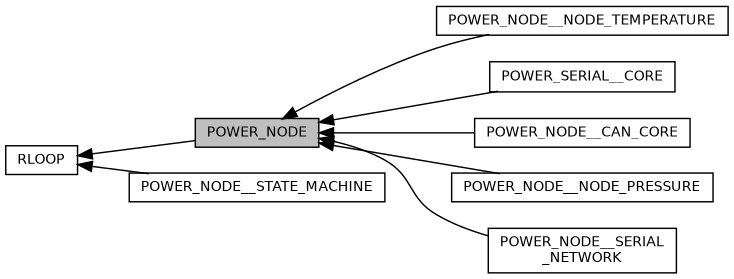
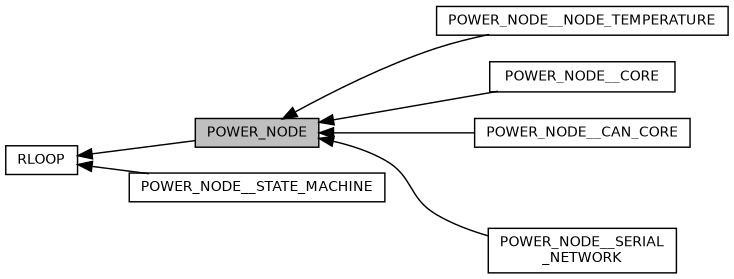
  digraph {
    rankdir=LR
    node [color=black fillcolor=white fontname=Helvetica fontsize=10 shape=record style=filled]
    edge [dir=back fontname=Helvetica fontsize=10 labelfontname=Helvetica labelfontsize=10 shape=plaintext style=solid]
    n1 [height=0.2 label=POWER_NODE__NODE_TEMPERATURE width=0.4]
-   n2 [height=0.2 label=POWER_SERIAL__CORE width=0.4]
+   n2 [height=0.2 label=POWER_NODE__CORE width=0.4]
    n3 [height=0.2 label=POWER_NODE__CAN_CORE width=0.4]
    n4 [fillcolor=grey75 fontcolor=black height=0.2 label=POWER_NODE width=0.4]
-   n5 [height=0.2 label=POWER_NODE__NODE_PRESSURE width=0.4]
    n6 [height=0.2 label="POWER_NODE__SERIAL\l_NETWORK" width=0.4]
    n7 [height=0.2 label=POWER_NODE__STATE_MACHINE width=0.4]
    n8 [height=0.2 label=RLOOP width=0.4]
    n4 -> n1
    n4 -> n2
    n4 -> n3
-   n4 -> n5
    n4 -> n6
    n8 -> n4
    n8 -> n7
  }
